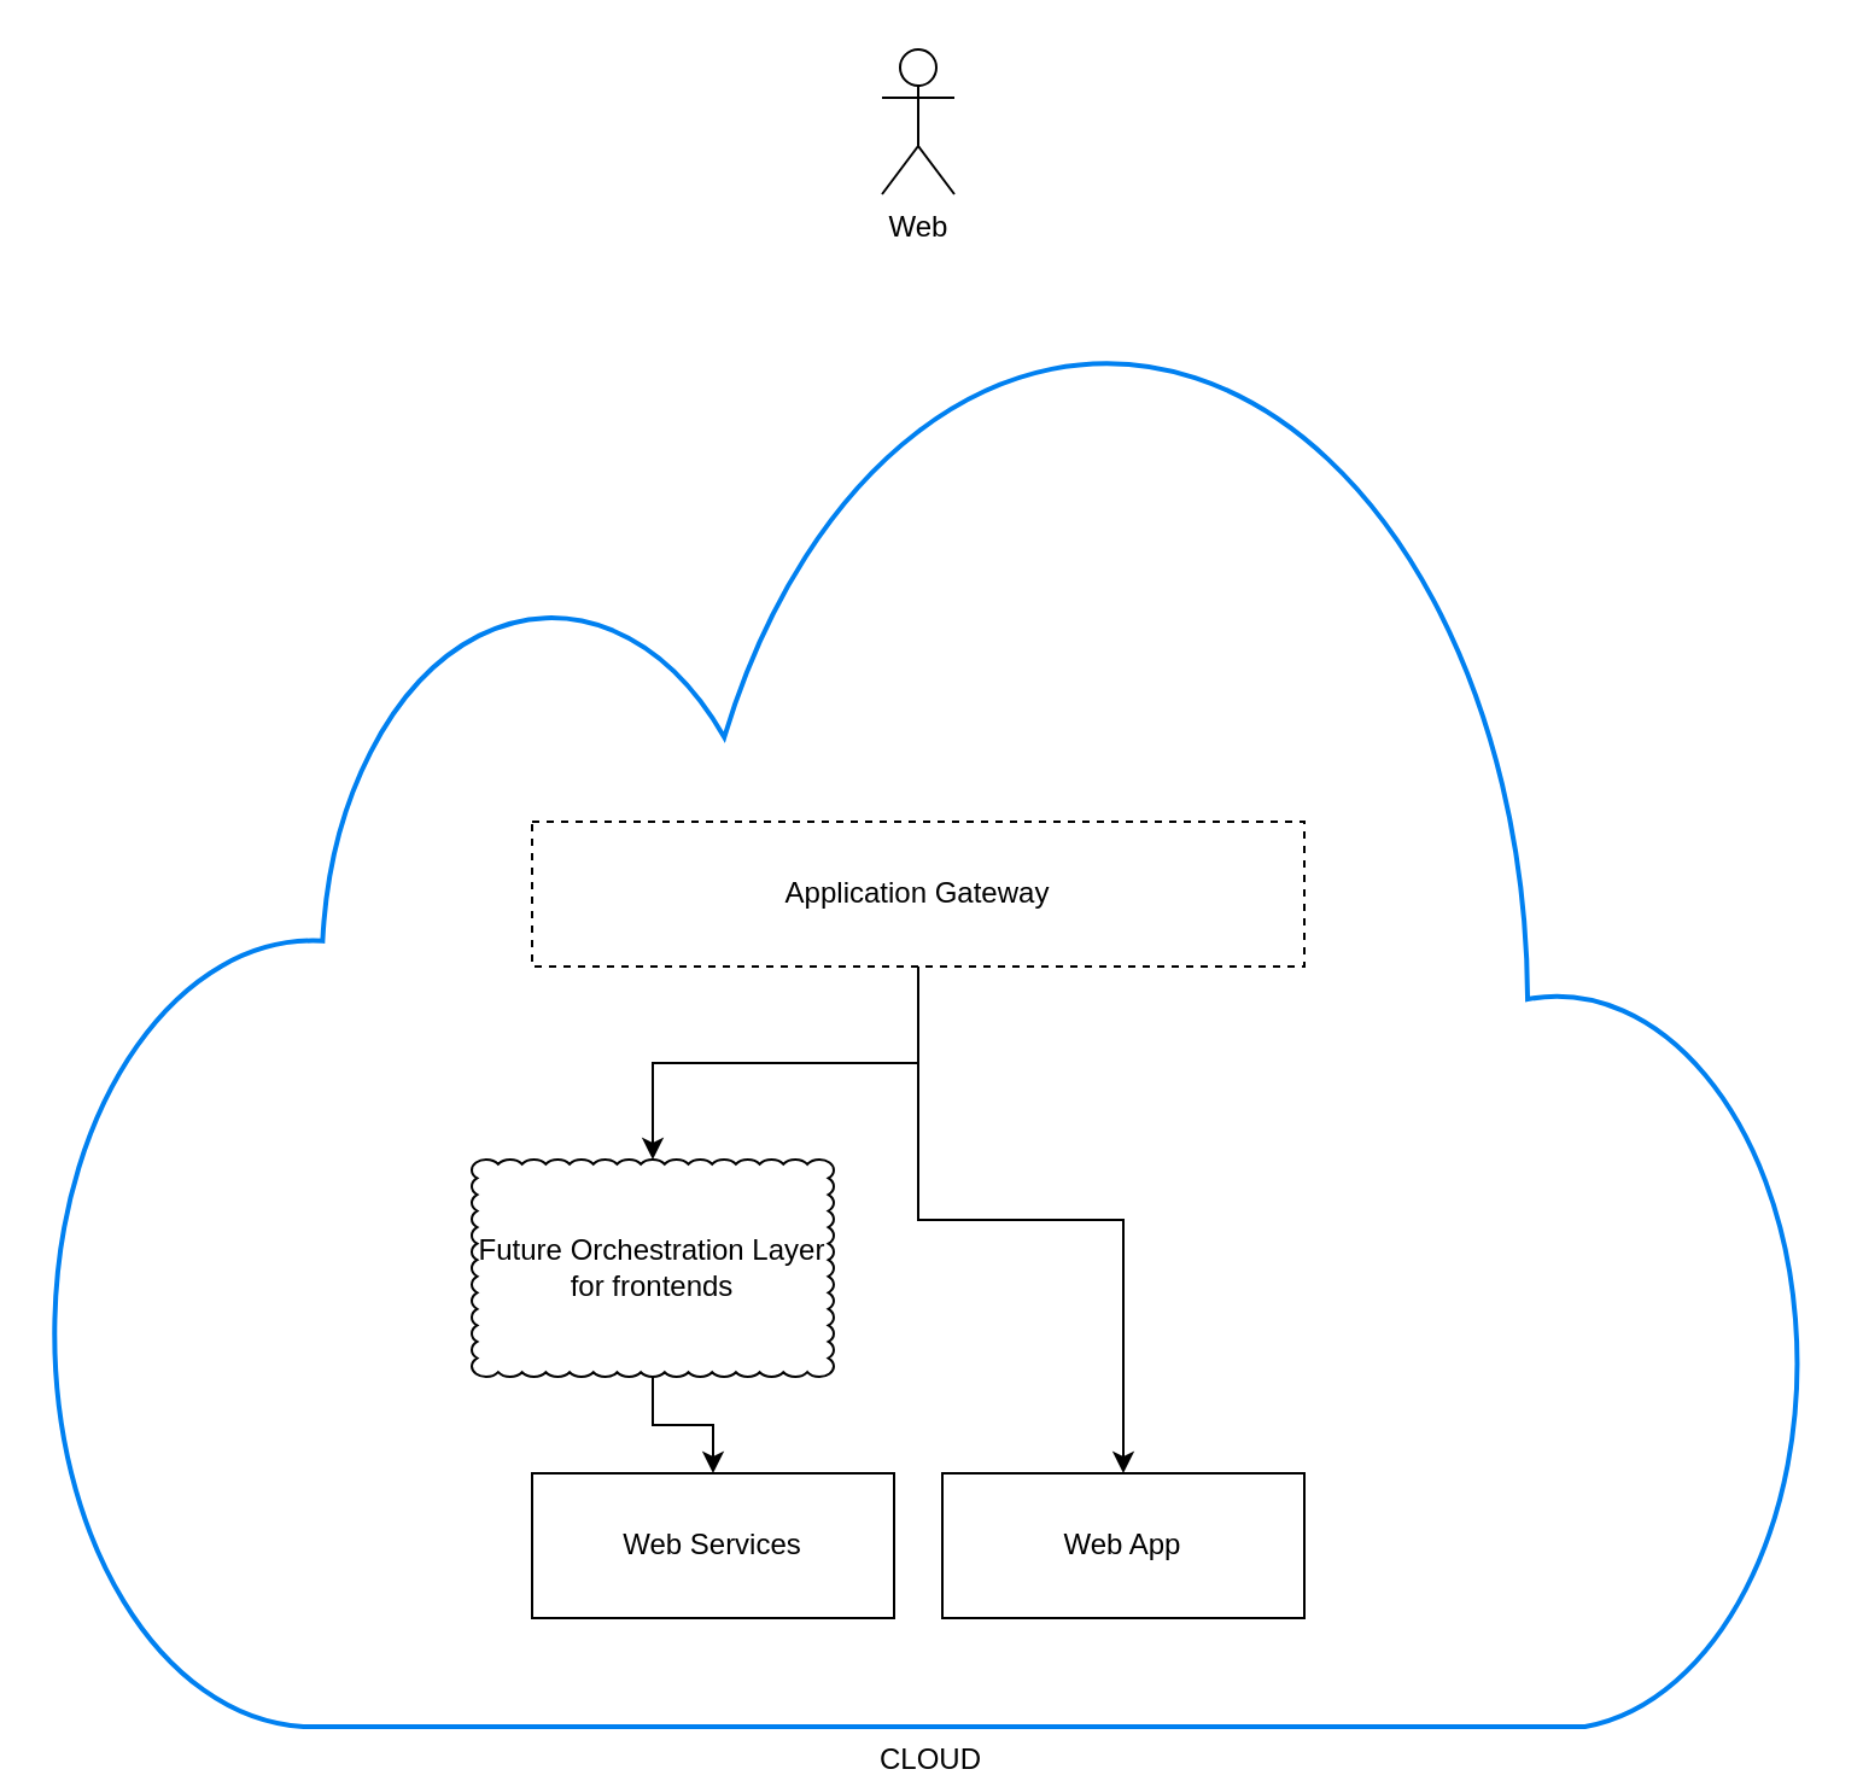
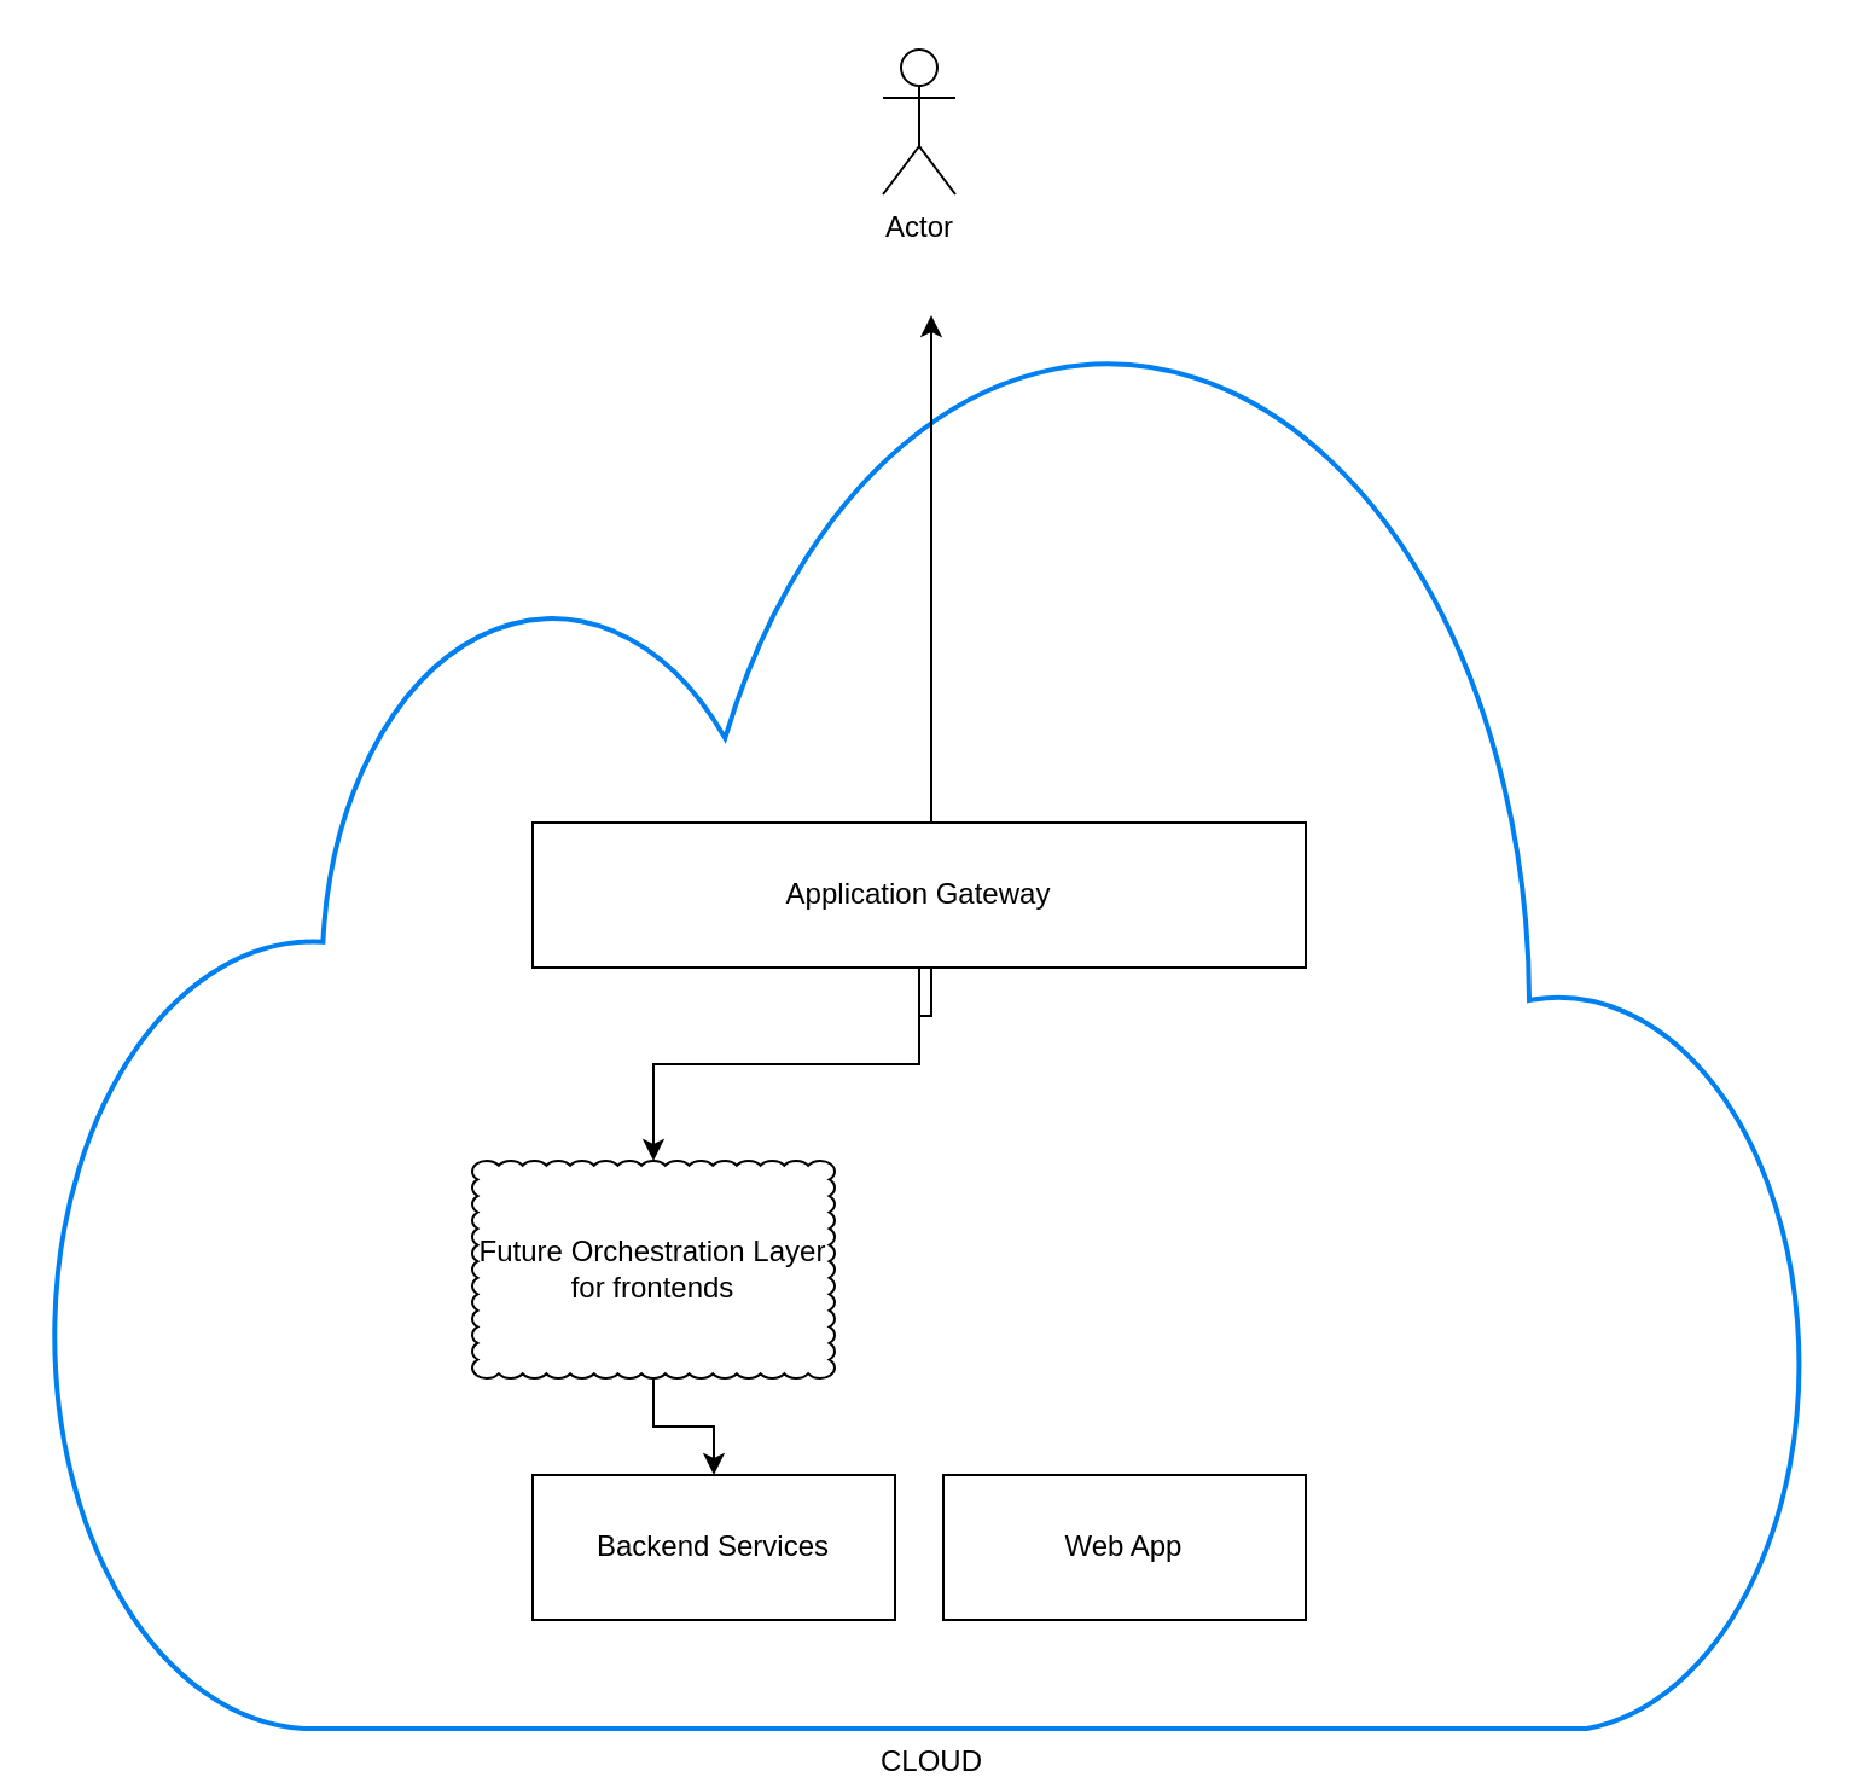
  <mxCell id="0" />
  <mxCell id="1" parent="0" />
  <mxCell id="2" value="CLOUD" style="html=1;verticalLabelPosition=bottom;align=center;labelBackgroundColor=#ffffff;verticalAlign=top;strokeWidth=2;strokeColor=#0080F0;shadow=0;dashed=0;shape=mxgraph.ios7.icons.cloud;fillColor=none;" vertex="1" parent="1"><mxGeometry x="20" y="130" width="730" height="585" as="geometry" /></mxCell>
  <mxCell id="3" style="edgeStyle=orthogonalEdgeStyle;rounded=0;orthogonalLoop=1;jettySize=auto;html=1;" edge="1" parent="1" source="5" target="8"><mxGeometry relative="1" as="geometry" /></mxCell>
- <mxCell id="4" style="edgeStyle=orthogonalEdgeStyle;rounded=0;orthogonalLoop=1;jettySize=auto;html=1;" edge="1" parent="1" source="5" target="10"><mxGeometry relative="1" as="geometry" /></mxCell>
- <mxCell id="5" value="Application Gateway" style="rounded=0;whiteSpace=wrap;html=1;dashed=1;" vertex="1" parent="1"><mxGeometry x="220" y="340" width="320" height="60" as="geometry" /></mxCell>
- <mxCell id="6" value="Web" style="shape=umlActor;verticalLabelPosition=bottom;verticalAlign=top;html=1;outlineConnect=0;" vertex="1" parent="1"><mxGeometry x="365" y="20" width="30" height="60" as="geometry" /></mxCell>
+ <mxCell id="4" style="edgeStyle=orthogonalEdgeStyle;rounded=0;orthogonalLoop=1;jettySize=auto;html=1;" edge="1" parent="1" source="5" target="2"><mxGeometry relative="1" as="geometry" /></mxCell>
+ <mxCell id="5" value="Application Gateway" style="rounded=0;whiteSpace=wrap;html=1;" vertex="1" parent="1"><mxGeometry x="220" y="340" width="320" height="60" as="geometry" /></mxCell>
+ <mxCell id="6" value="Actor" style="shape=umlActor;verticalLabelPosition=bottom;verticalAlign=top;html=1;outlineConnect=0;" vertex="1" parent="1"><mxGeometry x="365" y="20" width="30" height="60" as="geometry" /></mxCell>
  <mxCell id="7" style="edgeStyle=orthogonalEdgeStyle;rounded=0;orthogonalLoop=1;jettySize=auto;html=1;entryX=0.5;entryY=0;entryDx=0;entryDy=0;" edge="1" parent="1" source="8" target="9"><mxGeometry relative="1" as="geometry" /></mxCell>
  <mxCell id="8" value="Future Orchestration Layer for frontends" style="whiteSpace=wrap;html=1;shape=mxgraph.basic.cloud_rect;fillColor=none;" vertex="1" parent="1"><mxGeometry x="195" y="480" width="150" height="90" as="geometry" /></mxCell>
- <mxCell id="9" value="Web Services" style="rounded=0;whiteSpace=wrap;html=1;fillColor=none;" vertex="1" parent="1"><mxGeometry x="220" y="610" width="150" height="60" as="geometry" /></mxCell>
+ <mxCell id="9" value="Backend Services" style="rounded=0;whiteSpace=wrap;html=1;fillColor=none;" vertex="1" parent="1"><mxGeometry x="220" y="610" width="150" height="60" as="geometry" /></mxCell>
  <mxCell id="10" value="Web App" style="rounded=0;whiteSpace=wrap;html=1;fillColor=none;" vertex="1" parent="1"><mxGeometry x="390" y="610" width="150" height="60" as="geometry" /></mxCell>
